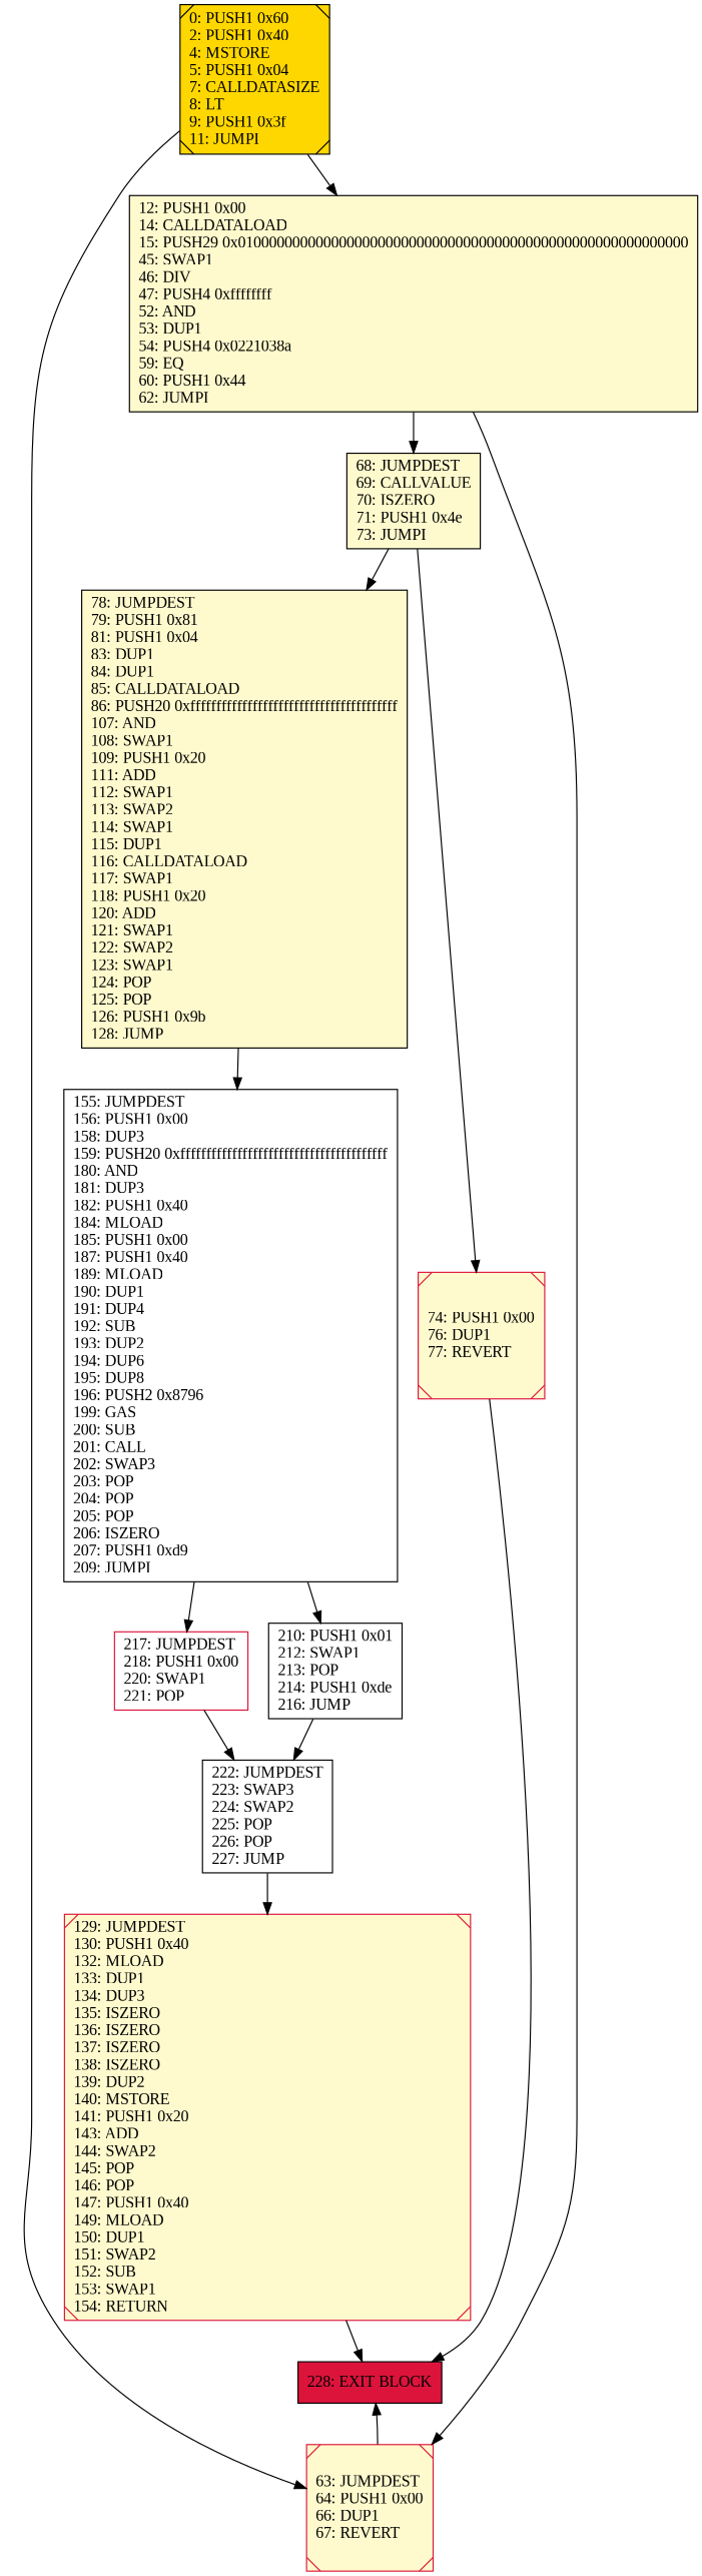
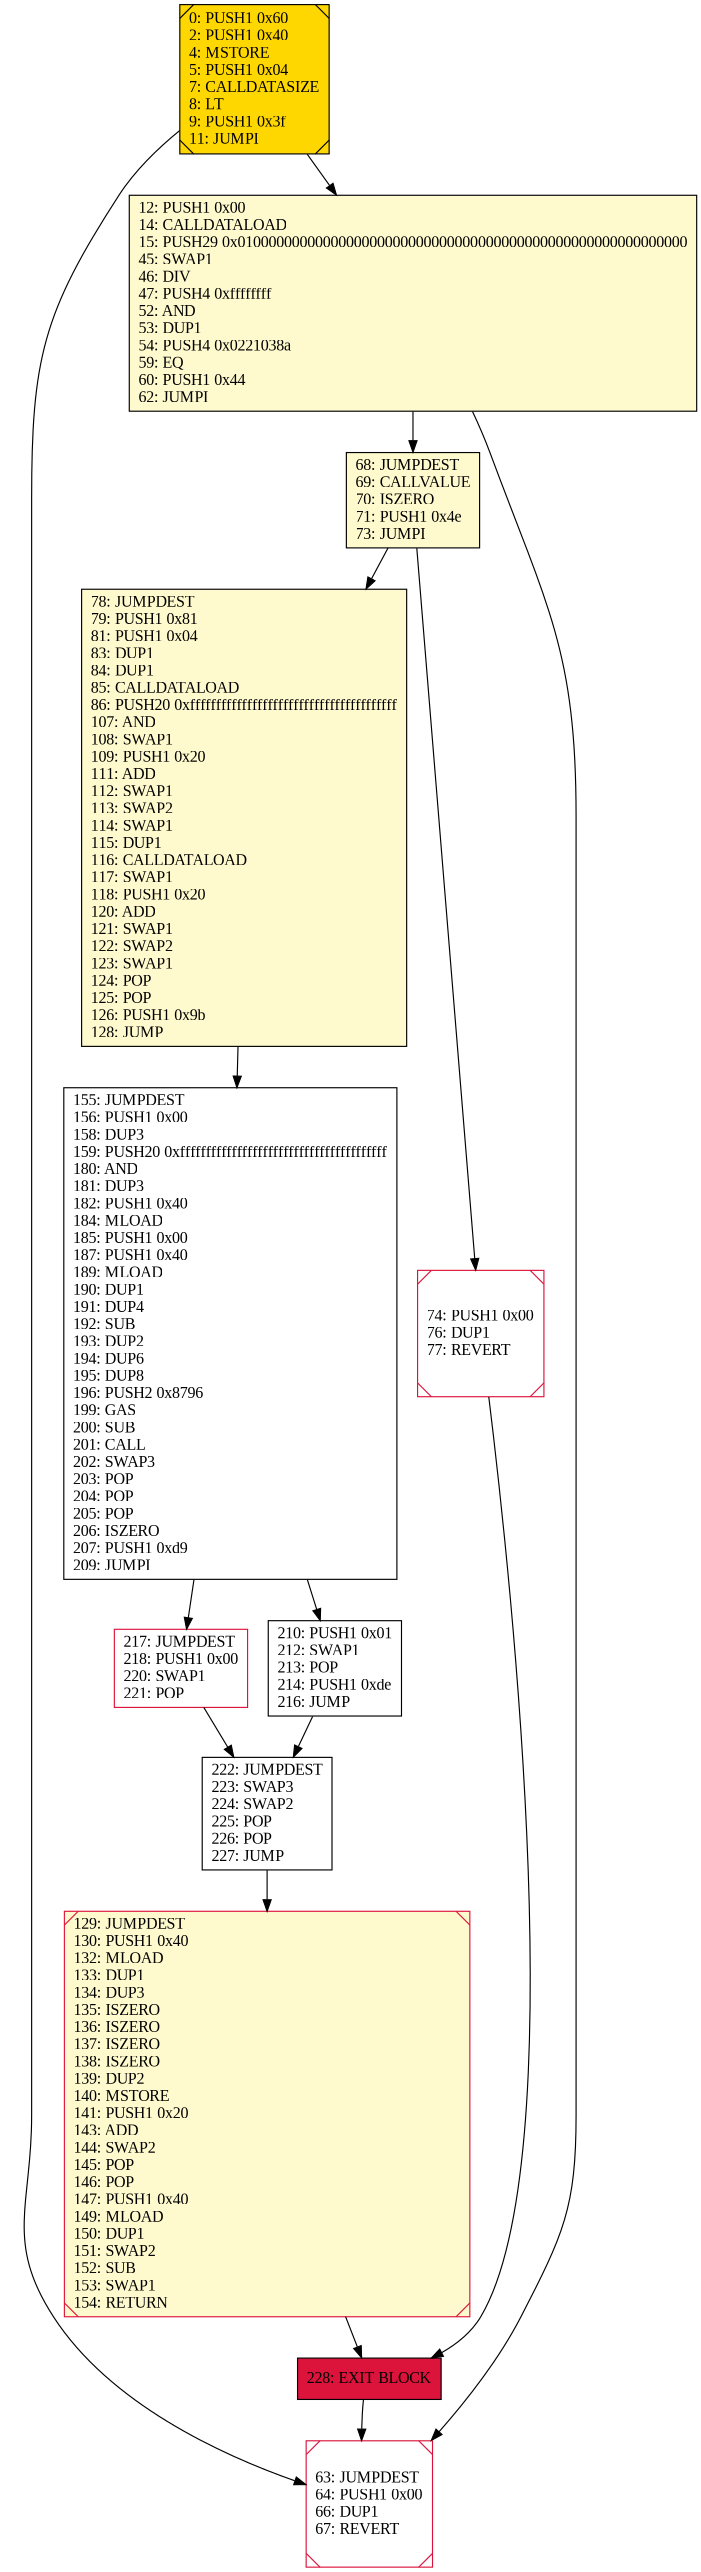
  digraph {
    fontname="Liberation Serif"
    rankdir=UD
    node [color=black fillcolor=lemonchiffon fontcolor=black fontname="Liberation Serif" shape=box style=filled]
    edge [fontname="Liberation Serif"]
    n1 [fillcolor=crimson label="228: EXIT BLOCK\l"]
    n2 [fillcolor=white label="222: JUMPDEST\l223: SWAP3\l224: SWAP2\l225: POP\l226: POP\l227: JUMP\l"]
    n3 [color=crimson label="129: JUMPDEST\l130: PUSH1 0x40\l132: MLOAD\l133: DUP1\l134: DUP3\l135: ISZERO\l136: ISZERO\l137: ISZERO\l138: ISZERO\l139: DUP2\l140: MSTORE\l141: PUSH1 0x20\l143: ADD\l144: SWAP2\l145: POP\l146: POP\l147: PUSH1 0x40\l149: MLOAD\l150: DUP1\l151: SWAP2\l152: SUB\l153: SWAP1\l154: RETURN\l" shape=Msquare]
    n4 [label="68: JUMPDEST\l69: CALLVALUE\l70: ISZERO\l71: PUSH1 0x4e\l73: JUMPI\l"]
    n5 [label="78: JUMPDEST\l79: PUSH1 0x81\l81: PUSH1 0x04\l83: DUP1\l84: DUP1\l85: CALLDATALOAD\l86: PUSH20 0xffffffffffffffffffffffffffffffffffffffff\l107: AND\l108: SWAP1\l109: PUSH1 0x20\l111: ADD\l112: SWAP1\l113: SWAP2\l114: SWAP1\l115: DUP1\l116: CALLDATALOAD\l117: SWAP1\l118: PUSH1 0x20\l120: ADD\l121: SWAP1\l122: SWAP2\l123: SWAP1\l124: POP\l125: POP\l126: PUSH1 0x9b\l128: JUMP\l"]
-   n6 [color=crimson label="74: PUSH1 0x00\l76: DUP1\l77: REVERT\l" shape=Msquare]
+   n6 [color=crimson fillcolor=white label="74: PUSH1 0x00\l76: DUP1\l77: REVERT\l" shape=Msquare]
    n7 [fillcolor=white label="155: JUMPDEST\l156: PUSH1 0x00\l158: DUP3\l159: PUSH20 0xffffffffffffffffffffffffffffffffffffffff\l180: AND\l181: DUP3\l182: PUSH1 0x40\l184: MLOAD\l185: PUSH1 0x00\l187: PUSH1 0x40\l189: MLOAD\l190: DUP1\l191: DUP4\l192: SUB\l193: DUP2\l194: DUP6\l195: DUP8\l196: PUSH2 0x8796\l199: GAS\l200: SUB\l201: CALL\l202: SWAP3\l203: POP\l204: POP\l205: POP\l206: ISZERO\l207: PUSH1 0xd9\l209: JUMPI\l"]
    n8 [color=crimson fillcolor=white label="217: JUMPDEST\l218: PUSH1 0x00\l220: SWAP1\l221: POP\l"]
-   n9 [color=crimson label="63: JUMPDEST\l64: PUSH1 0x00\l66: DUP1\l67: REVERT\l" shape=Msquare]
+   n9 [color=crimson fillcolor=white label="63: JUMPDEST\l64: PUSH1 0x00\l66: DUP1\l67: REVERT\l" shape=Msquare]
    n10 [fillcolor=white label="210: PUSH1 0x01\l212: SWAP1\l213: POP\l214: PUSH1 0xde\l216: JUMP\l"]
    n11 [label="12: PUSH1 0x00\l14: CALLDATALOAD\l15: PUSH29 0x0100000000000000000000000000000000000000000000000000000000\l45: SWAP1\l46: DIV\l47: PUSH4 0xffffffff\l52: AND\l53: DUP1\l54: PUSH4 0x0221038a\l59: EQ\l60: PUSH1 0x44\l62: JUMPI\l"]
    n12 [fillcolor=gold label="0: PUSH1 0x60\l2: PUSH1 0x40\l4: MSTORE\l5: PUSH1 0x04\l7: CALLDATASIZE\l8: LT\l9: PUSH1 0x3f\l11: JUMPI\l" shape=Msquare]
    n2 -> n3
    n3 -> n1
    n4 -> n5
    n4 -> n6
    n5 -> n7
    n6 -> n1
    n7 -> n8
    n7 -> n10
    n8 -> n2
-   n9 -> n1
+   n1 -> n9
    n10 -> n2
    n11 -> n4
    n11 -> n9
    n12 -> n9
    n12 -> n11
  }
